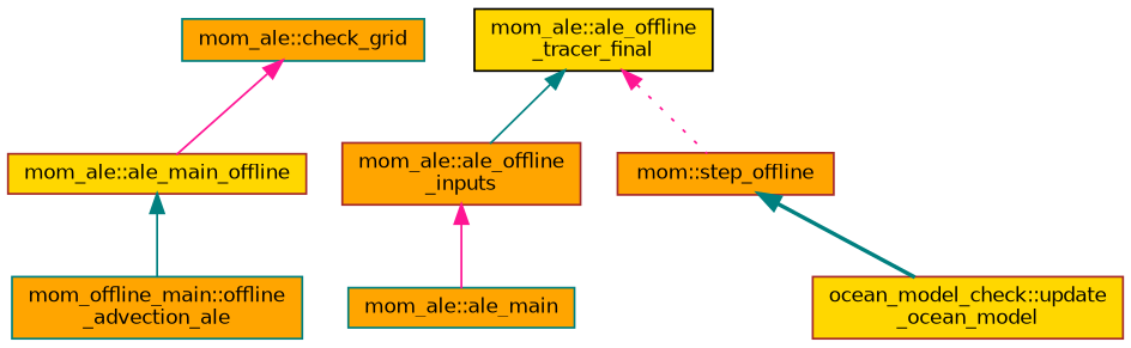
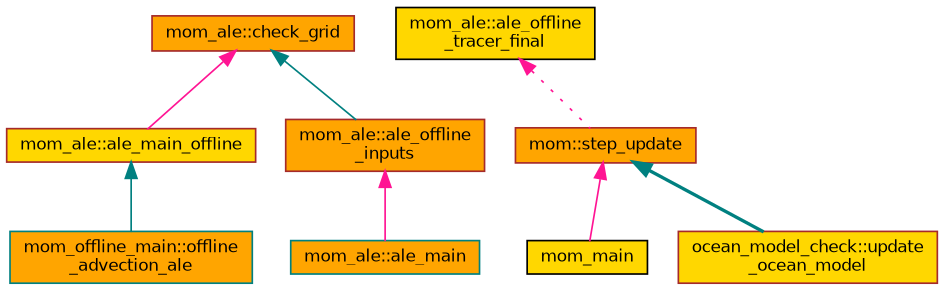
  digraph {
    rankdir=TB
    node [color=brown fillcolor=orange fontname=Helvetica fontsize=10 shape=record style=filled]
    edge [color=deeppink dir=back fontname=Helvetica fontsize=10 labelfontname=Helvetica labelfontsize=10 style=solid]
-   n1 [color=teal fontcolor=black height=0.2 label="mom_ale::check_grid" width=0.4]
+   n1 [fontcolor=black height=0.2 label="mom_ale::check_grid" width=0.4]
    n2 [fillcolor=gold height=0.2 label="mom_ale::ale_main_offline" width=0.4]
    n3 [height=0.2 label="mom_ale::ale_offline\l_inputs" width=0.4]
    n4 [color=teal height=0.2 label="mom_ale::ale_main" width=0.4]
    n5 [color=teal height=0.2 label="mom_offline_main::offline\l_advection_ale" width=0.4]
    n6 [color=black fillcolor=gold height=0.2 label="mom_ale::ale_offline\l_tracer_final" width=0.4]
-   n7 [height=0.2 label="mom::step_offline" width=0.4]
+   n7 [height=0.2 label="mom::step_update" width=0.4]
+   n8 [color=black fillcolor=gold height=0.2 label=mom_main width=0.4]
    n9 [fillcolor=gold height=0.2 label="ocean_model_check::update\l_ocean_model" width=0.4]
    n1 -> n2
-   n6 -> n3 [color=teal]
+   n1 -> n3 [color=teal]
    n2 -> n5 [color=teal]
    n3 -> n4
    n6 -> n7 [style=dotted]
+   n7 -> n8
    n7 -> n9 [color=teal style=bold]
  }
